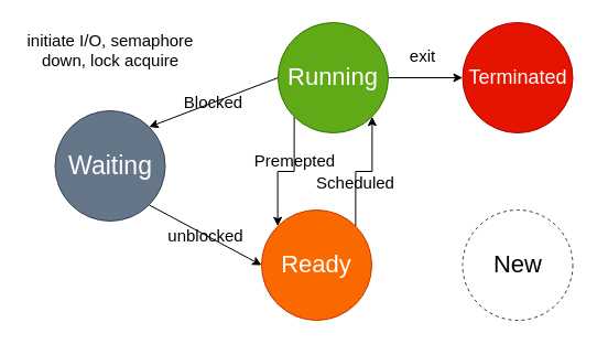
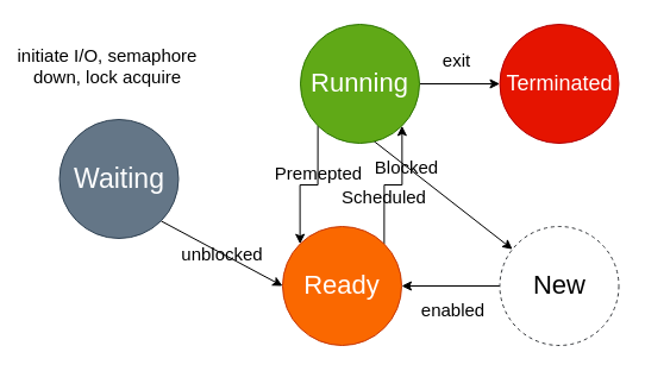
  <mxCell id="0" />
  <mxCell id="1" parent="0" />
  <mxCell id="2" value="exit" style="edgeStyle=orthogonalEdgeStyle;rounded=0;orthogonalLoop=1;jettySize=auto;html=1;exitX=1;exitY=0.5;exitDx=0;exitDy=0;entryX=0;entryY=0.5;entryDx=0;entryDy=0;fontSize=15;labelBackgroundColor=none;fontColor=#000000;strokeColor=#000000;" parent="1" source="5" target="6" edge="1"><mxGeometry x="-0.081" y="20" relative="1" as="geometry"><mxPoint as="offset" /></mxGeometry></mxCell>
  <mxCell id="3" value="Premepted" style="edgeStyle=orthogonalEdgeStyle;rounded=0;orthogonalLoop=1;jettySize=auto;html=1;exitX=0;exitY=1;exitDx=0;exitDy=0;entryX=0;entryY=0;entryDx=0;entryDy=0;fontSize=15;labelBackgroundColor=none;fontColor=#000000;strokeColor=#000000;" parent="1" source="5" target="8" edge="1"><mxGeometry x="-0.302" relative="1" as="geometry"><mxPoint as="offset" /></mxGeometry></mxCell>
- <mxCell id="4" value="Blocked" style="rounded=0;orthogonalLoop=1;jettySize=auto;html=1;exitX=0;exitY=0.5;exitDx=0;exitDy=0;entryX=1;entryY=0;entryDx=0;entryDy=0;fontSize=15;labelBackgroundColor=none;fontColor=#000000;strokeColor=#000000;" parent="1" source="5" target="12" edge="1"><mxGeometry relative="1" as="geometry" /></mxCell>
+ <mxCell id="4" value="Blocked" style="rounded=0;orthogonalLoop=1;jettySize=auto;html=1;exitX=0;exitY=0.5;exitDx=0;exitDy=0;fontSize=15;labelBackgroundColor=none;fontColor=#000000;strokeColor=#000000;" parent="1" source="5" target="10" edge="1"><mxGeometry relative="1" as="geometry" /></mxCell>
  <mxCell id="5" value="&lt;font style=&quot;font-size: 22px&quot;&gt;Running&lt;/font&gt;" style="ellipse;whiteSpace=wrap;html=1;aspect=fixed;fillColor=#60a917;strokeColor=#2D7600;fontColor=#ffffff;" parent="1" vertex="1"><mxGeometry x="252" y="20" width="100" height="100" as="geometry" /></mxCell>
  <mxCell id="6" value="&lt;font style=&quot;font-size: 18px&quot;&gt;Terminated&lt;/font&gt;" style="ellipse;whiteSpace=wrap;html=1;aspect=fixed;fillColor=#e51400;strokeColor=#B20000;fontColor=#ffffff;" parent="1" vertex="1"><mxGeometry x="419.5" width="100" height="100" as="geometry" y="20" /></mxCell>
  <mxCell id="7" value="Scheduled" style="edgeStyle=orthogonalEdgeStyle;rounded=0;orthogonalLoop=1;jettySize=auto;html=1;exitX=1;exitY=0;exitDx=0;exitDy=0;entryX=1;entryY=1;entryDx=0;entryDy=0;fontSize=15;labelBackgroundColor=none;fontColor=#000000;strokeColor=#000000;" parent="1" source="8" target="5" edge="1"><mxGeometry x="-0.302" relative="1" as="geometry"><mxPoint as="offset" /></mxGeometry></mxCell>
  <mxCell id="8" value="&lt;font style=&quot;font-size: 22px&quot;&gt;Ready&lt;/font&gt;" style="ellipse;whiteSpace=wrap;html=1;aspect=fixed;fillColor=#fa6800;strokeColor=#C73500;fontColor=#FFFFFF;" parent="1" vertex="1"><mxGeometry x="237" y="190" width="100" height="100" as="geometry" /></mxCell>
+ <mxCell id="9" value="enabled" style="edgeStyle=orthogonalEdgeStyle;rounded=0;orthogonalLoop=1;jettySize=auto;html=1;exitX=0;exitY=0.5;exitDx=0;exitDy=0;entryX=1;entryY=0.5;entryDx=0;entryDy=0;fontSize=15;labelBackgroundColor=none;fontColor=#000000;strokeColor=#000000;" parent="1" source="10" target="8" edge="1"><mxGeometry x="-0.03" y="20" relative="1" as="geometry"><mxPoint as="offset" /></mxGeometry></mxCell>
  <mxCell id="10" value="&lt;font style=&quot;font-size: 22px&quot;&gt;New&lt;/font&gt;" style="ellipse;whiteSpace=wrap;html=1;aspect=fixed;strokeColor=#36393d;fontColor=#000000;fillColor=#FFFFFF;dashed=1;" parent="1" vertex="1"><mxGeometry x="419.5" y="190" width="100" height="100" as="geometry" /></mxCell>
  <mxCell id="11" value="unblocked" style="edgeStyle=none;rounded=0;orthogonalLoop=1;jettySize=auto;html=1;exitX=1;exitY=1;exitDx=0;exitDy=0;entryX=0;entryY=0.5;entryDx=0;entryDy=0;fontSize=15;labelBackgroundColor=none;fontColor=#000000;strokeColor=#000000;" parent="1" source="12" target="8" edge="1"><mxGeometry relative="1" as="geometry" /></mxCell>
  <mxCell id="12" value="&lt;font style=&quot;font-size: 23px;&quot;&gt;Waiting&lt;/font&gt;" style="ellipse;whiteSpace=wrap;html=1;aspect=fixed;fontSize=23;fillColor=#647687;strokeColor=#314354;fontColor=#ffffff;" parent="1" vertex="1"><mxGeometry x="49.5" y="100" width="100" height="100" as="geometry" /></mxCell>
- <mxCell id="13" value="initiate I/O, semaphore down, lock acquire" style="text;html=1;strokeColor=none;fillColor=none;align=center;verticalAlign=middle;whiteSpace=wrap;rounded=0;fontSize=15;labelBackgroundColor=none;fontColor=#000000;" parent="1" vertex="1"><mxGeometry x="20.75" width="157.5" height="50" as="geometry" y="20" /></mxCell>
+ <mxCell id="13" value="initiate I/O, semaphore down, lock acquire" style="text;html=1;strokeColor=none;fillColor=none;align=center;verticalAlign=middle;whiteSpace=wrap;rounded=0;fontSize=15;labelBackgroundColor=none;fontColor=#000000;" parent="1" vertex="1"><mxGeometry x="10.75" y="30" width="157.5" height="50" as="geometry" /></mxCell>
